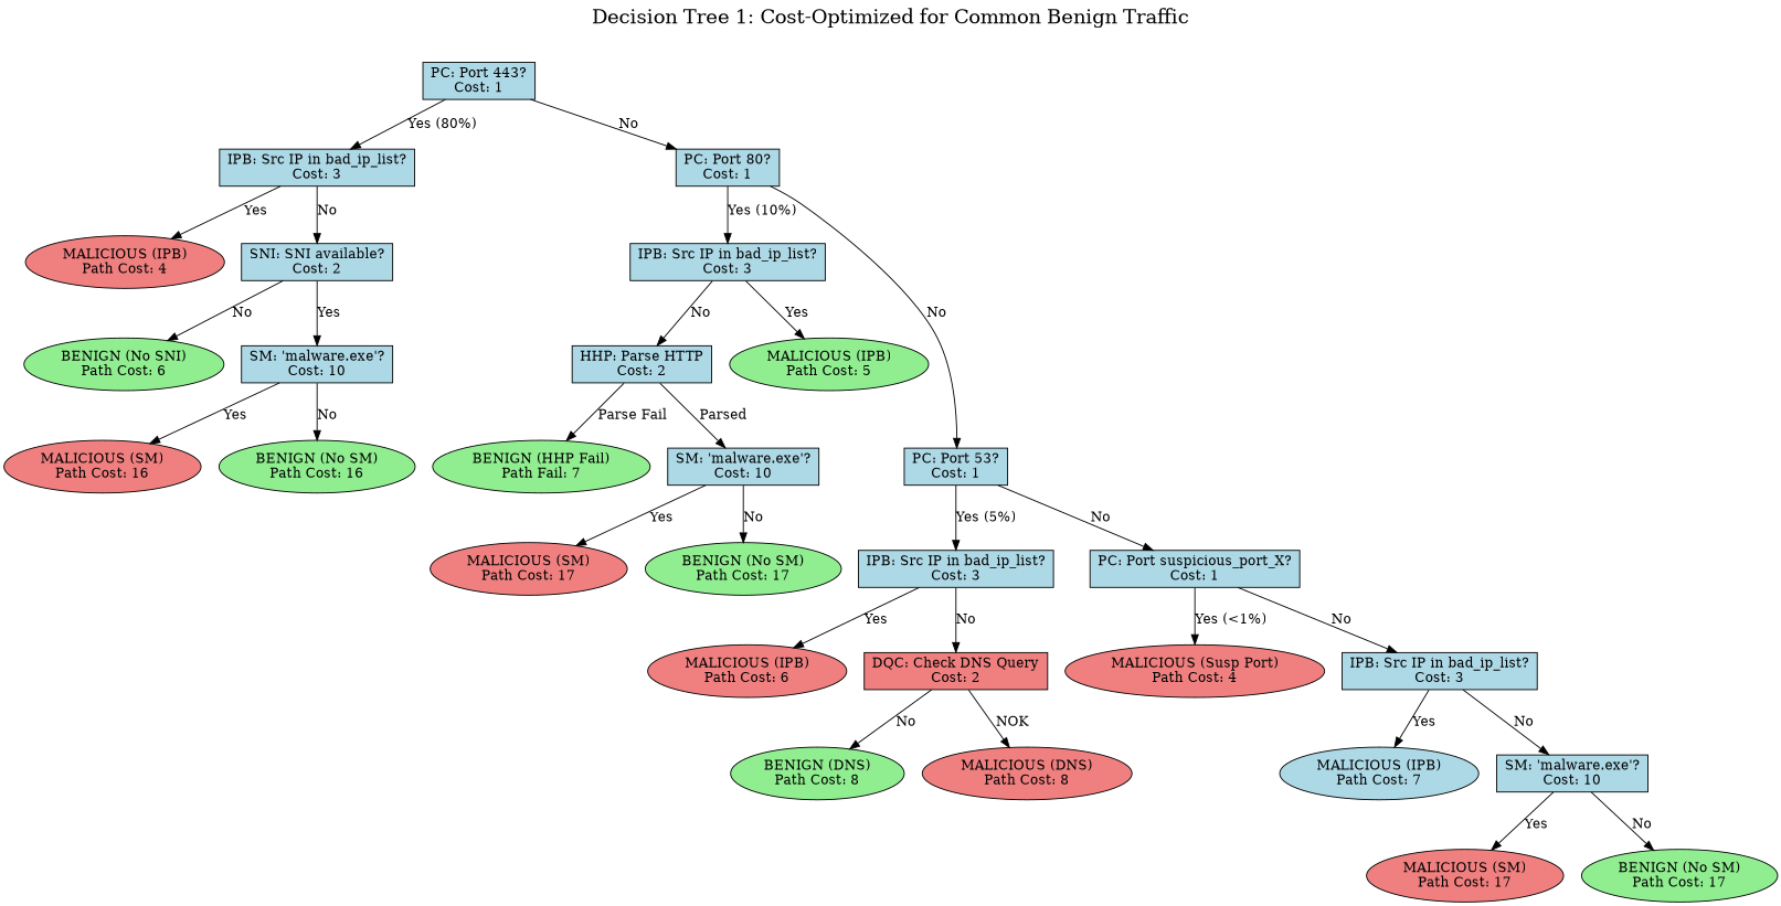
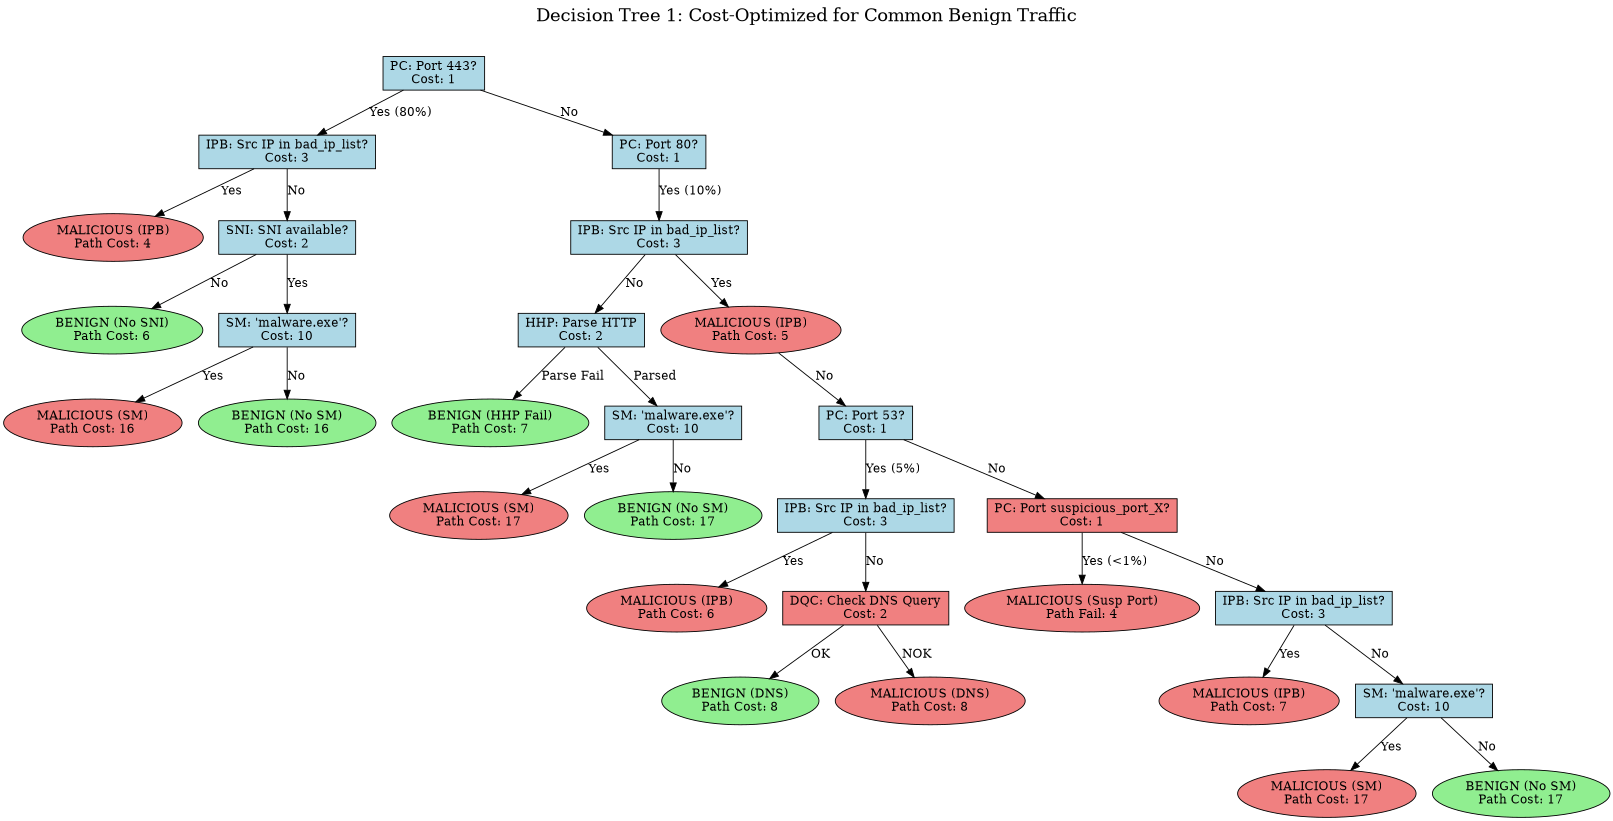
  digraph {
    fontsize=20
    label="Decision Tree 1: Cost-Optimized for Common Benign Traffic"
    labelloc=t
    rankdir=TB
    node [fillcolor=lightblue shape=ellipse style=filled]
    n1 [label="PC: Port 443?\nCost: 1" shape=box]
    n2 [label="IPB: Src IP in bad_ip_list?\nCost: 3" shape=box]
    n3 [label="PC: Port 80?\nCost: 1" shape=box]
    n4 [fillcolor=lightcoral label="MALICIOUS (IPB)\nPath Cost: 4"]
    n5 [label="SNI: SNI available?\nCost: 2" shape=box]
    n6 [label="IPB: Src IP in bad_ip_list?\nCost: 3" shape=box]
    n7 [label="PC: Port 53?\nCost: 1" shape=box]
    n8 [label="SM: 'malware.exe'?\nCost: 10" shape=box]
    n9 [fillcolor=lightgreen label="BENIGN (No SNI)\nPath Cost: 6"]
-   n10 [fillcolor=lightgreen label="MALICIOUS (IPB)\nPath Cost: 5"]
+   n10 [fillcolor=lightcoral label="MALICIOUS (IPB)\nPath Cost: 5"]
    n11 [label="HHP: Parse HTTP\nCost: 2" shape=box]
    n12 [label="IPB: Src IP in bad_ip_list?\nCost: 3" shape=box]
-   n13 [label="PC: Port suspicious_port_X?\nCost: 1" shape=box]
+   n13 [fillcolor=lightcoral label="PC: Port suspicious_port_X?\nCost: 1" shape=box]
    n14 [fillcolor=lightcoral label="MALICIOUS (SM)\nPath Cost: 16"]
    n15 [fillcolor=lightgreen label="BENIGN (No SM)\nPath Cost: 16"]
    n16 [label="SM: 'malware.exe'?\nCost: 10" shape=box]
-   n17 [fillcolor=lightgreen label="BENIGN (HHP Fail)\nPath Fail: 7"]
+   n17 [fillcolor=lightgreen label="BENIGN (HHP Fail)\nPath Cost: 7"]
    n18 [fillcolor=lightcoral label="MALICIOUS (IPB)\nPath Cost: 6"]
    n19 [fillcolor=lightcoral label="DQC: Check DNS Query\nCost: 2" shape=box]
-   n20 [fillcolor=lightcoral label="MALICIOUS (Susp Port)\nPath Cost: 4"]
+   n20 [fillcolor=lightcoral label="MALICIOUS (Susp Port)\nPath Fail: 4"]
    n21 [label="IPB: Src IP in bad_ip_list?\nCost: 3" shape=box]
    n22 [fillcolor=lightcoral label="MALICIOUS (SM)\nPath Cost: 17"]
    n23 [fillcolor=lightgreen label="BENIGN (No SM)\nPath Cost: 17"]
    n24 [fillcolor=lightgreen label="BENIGN (DNS)\nPath Cost: 8"]
    n25 [fillcolor=lightcoral label="MALICIOUS (DNS)\nPath Cost: 8"]
-   n26 [label="MALICIOUS (IPB)\nPath Cost: 7"]
+   n26 [fillcolor=lightcoral label="MALICIOUS (IPB)\nPath Cost: 7"]
    n27 [label="SM: 'malware.exe'?\nCost: 10" shape=box]
    n28 [fillcolor=lightcoral label="MALICIOUS (SM)\nPath Cost: 17"]
    n29 [fillcolor=lightgreen label="BENIGN (No SM)\nPath Cost: 17"]
    n1 -> n2 [label="Yes (80%)"]
    n1 -> n3 [label=No]
    n2 -> n4 [label=Yes]
    n2 -> n5 [label=No]
    n3 -> n6 [label="Yes (10%)"]
-   n3 -> n7 [label=No]
+   n10 -> n7 [label=No]
    n5 -> n8 [label=Yes]
    n5 -> n9 [label=No]
    n6 -> n10 [label=Yes]
    n6 -> n11 [label=No]
    n7 -> n12 [label="Yes (5%)"]
    n7 -> n13 [label=No]
    n8 -> n14 [label=Yes]
    n8 -> n15 [label=No]
    n11 -> n16 [label=Parsed]
    n11 -> n17 [label="Parse Fail"]
    n12 -> n18 [label=Yes]
    n12 -> n19 [label=No]
    n13 -> n20 [label="Yes (<1%)"]
    n13 -> n21 [label=No]
    n16 -> n22 [label=Yes]
    n16 -> n23 [label=No]
-   n19 -> n24 [label=No]
+   n19 -> n24 [label=OK]
    n19 -> n25 [label=NOK]
    n21 -> n26 [label=Yes]
    n21 -> n27 [label=No]
    n27 -> n28 [label=Yes]
    n27 -> n29 [label=No]
  }
